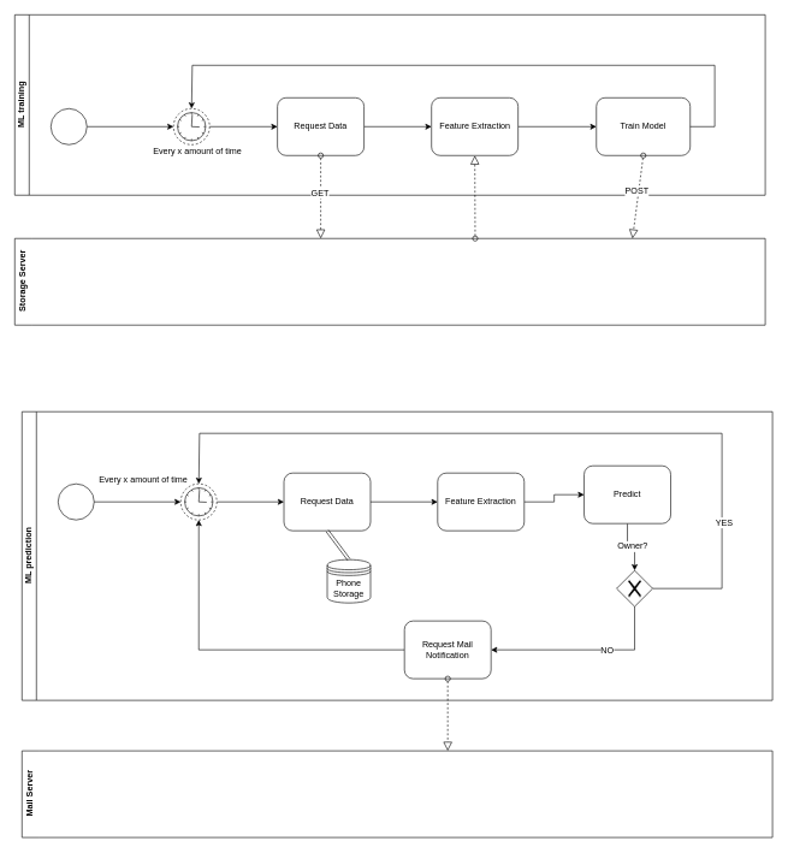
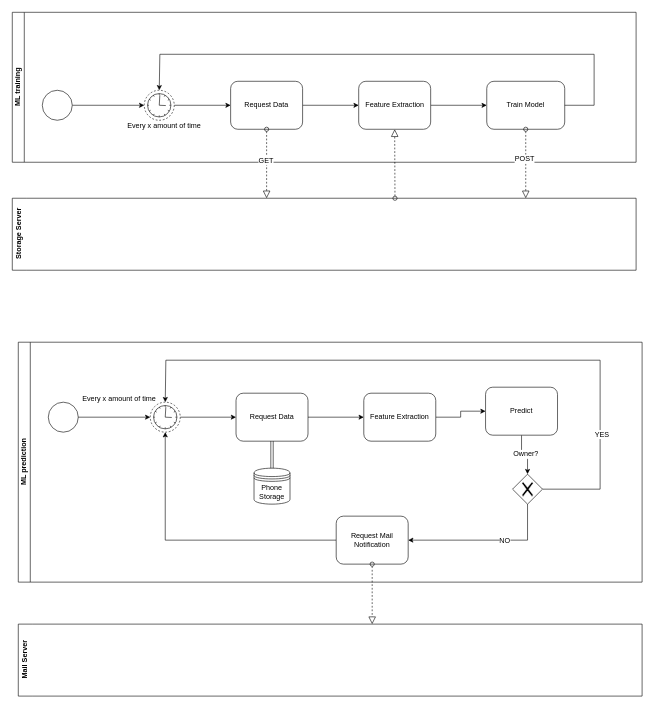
  <mxCell id="0" />
  <mxCell id="1" parent="0" />
  <mxCell id="2" style="edgeStyle=orthogonalEdgeStyle;rounded=0;orthogonalLoop=1;jettySize=auto;html=1;entryX=0;entryY=0.5;entryDx=0;entryDy=0;" edge="1" parent="1" source="3" target="5"><mxGeometry relative="1" as="geometry" /></mxCell>
  <mxCell id="3" value="" style="shape=mxgraph.bpmn.shape;html=1;verticalLabelPosition=bottom;labelBackgroundColor=#ffffff;verticalAlign=top;align=center;perimeter=ellipsePerimeter;outlineConnect=0;outline=standard;symbol=general;" vertex="1" parent="1"><mxGeometry x="70" y="150" width="50" height="50" as="geometry" /></mxCell>
  <mxCell id="4" style="edgeStyle=orthogonalEdgeStyle;rounded=0;orthogonalLoop=1;jettySize=auto;html=1;entryX=0;entryY=0.5;entryDx=0;entryDy=0;" edge="1" parent="1" source="5" target="7"><mxGeometry relative="1" as="geometry" /></mxCell>
  <mxCell id="5" value="" style="shape=mxgraph.bpmn.shape;html=1;verticalLabelPosition=bottom;labelBackgroundColor=#ffffff;verticalAlign=top;align=center;perimeter=ellipsePerimeter;outlineConnect=0;outline=eventNonint;symbol=timer;" vertex="1" parent="1"><mxGeometry x="240" y="150" width="50" height="50" as="geometry" /></mxCell>
  <mxCell id="6" style="edgeStyle=orthogonalEdgeStyle;rounded=0;orthogonalLoop=1;jettySize=auto;html=1;exitX=1;exitY=0.5;exitDx=0;exitDy=0;entryX=0;entryY=0.5;entryDx=0;entryDy=0;" edge="1" parent="1" source="7" target="9"><mxGeometry relative="1" as="geometry" /></mxCell>
  <mxCell id="7" value="Request Data" style="shape=ext;rounded=1;html=1;whiteSpace=wrap;" vertex="1" parent="1"><mxGeometry x="384" y="135" width="120" height="80" as="geometry" /></mxCell>
  <mxCell id="8" style="edgeStyle=orthogonalEdgeStyle;rounded=0;orthogonalLoop=1;jettySize=auto;html=1;entryX=0;entryY=0.5;entryDx=0;entryDy=0;" edge="1" parent="1" source="9" target="14"><mxGeometry relative="1" as="geometry" /></mxCell>
  <mxCell id="9" value="Feature Extraction" style="shape=ext;rounded=1;html=1;whiteSpace=wrap;" vertex="1" parent="1"><mxGeometry x="597.5" y="135" width="120" height="80" as="geometry" /></mxCell>
  <mxCell id="10" value="ML training" style="swimlane;html=1;horizontal=0;startSize=20;" vertex="1" parent="1"><mxGeometry x="20" y="20" width="1040" height="250" as="geometry" /></mxCell>
  <mxCell id="11" value="" style="startArrow=oval;startFill=0;startSize=7;endArrow=block;endFill=0;endSize=10;dashed=1;html=1;exitX=0.5;exitY=1;exitDx=0;exitDy=0;" edge="1" parent="10" source="7"><mxGeometry width="100" relative="1" as="geometry"><mxPoint x="380" y="250" as="sourcePoint" /><mxPoint x="424" y="310" as="targetPoint" /></mxGeometry></mxCell>
  <mxCell id="12" value="GET" style="text;html=1;resizable=0;points=[];align=center;verticalAlign=middle;labelBackgroundColor=#ffffff;" vertex="1" connectable="0" parent="11"><mxGeometry x="-0.121" y="-2" relative="1" as="geometry"><mxPoint as="offset" /></mxGeometry></mxCell>
  <mxCell id="13" value="Every x amount of time" style="text;html=1;resizable=0;points=[];autosize=1;align=left;verticalAlign=top;spacingTop=-4;" vertex="1" parent="10"><mxGeometry x="190" y="180" width="140" height="10" as="geometry" /></mxCell>
- <mxCell id="14" value="Train Model" style="shape=ext;rounded=1;html=1;whiteSpace=wrap;" vertex="1" parent="10"><mxGeometry x="806" y="115" width="130" height="80" as="geometry" /></mxCell>
+ <mxCell id="14" value="Train Model" style="shape=ext;rounded=1;html=1;whiteSpace=wrap;" vertex="1" parent="10"><mxGeometry x="791" y="115" width="130" height="80" as="geometry" /></mxCell>
  <mxCell id="15" value="" style="startArrow=oval;startFill=0;startSize=7;endArrow=block;endFill=0;endSize=10;dashed=1;html=1;exitX=0.5;exitY=1;exitDx=0;exitDy=0;" edge="1" parent="10" source="14"><mxGeometry width="100" relative="1" as="geometry"><mxPoint x="856" y="290" as="sourcePoint" /><mxPoint x="856" y="310" as="targetPoint" /></mxGeometry></mxCell>
  <mxCell id="16" value="POST" style="text;html=1;resizable=0;points=[];align=center;verticalAlign=middle;labelBackgroundColor=#ffffff;" vertex="1" connectable="0" parent="15"><mxGeometry x="-0.148" y="-3" relative="1" as="geometry"><mxPoint as="offset" /></mxGeometry></mxCell>
  <mxCell id="17" value="Storage Server" style="swimlane;html=1;horizontal=0;swimlaneLine=0;" vertex="1" parent="1"><mxGeometry x="20" y="330" width="1040" height="120" as="geometry" /></mxCell>
  <mxCell id="18" value="" style="startArrow=oval;startFill=0;startSize=7;endArrow=block;endFill=0;endSize=10;dashed=1;html=1;entryX=0.5;entryY=1;entryDx=0;entryDy=0;" edge="1" parent="1" target="9"><mxGeometry width="100" relative="1" as="geometry"><mxPoint x="658" y="330" as="sourcePoint" /><mxPoint x="720" y="510" as="targetPoint" /></mxGeometry></mxCell>
  <mxCell id="19" style="edgeStyle=orthogonalEdgeStyle;rounded=0;orthogonalLoop=1;jettySize=auto;html=1;entryX=0.5;entryY=0;entryDx=0;entryDy=0;" edge="1" parent="1" source="14" target="5"><mxGeometry relative="1" as="geometry"><Array as="points"><mxPoint x="990" y="175" /><mxPoint x="990" y="90" /><mxPoint x="266" y="90" /></Array></mxGeometry></mxCell>
  <mxCell id="20" value="ML prediction" style="swimlane;html=1;horizontal=0;startSize=20;" vertex="1" parent="1"><mxGeometry x="30" y="570" width="1040" height="400" as="geometry" /></mxCell>
  <mxCell id="21" value="" style="shape=mxgraph.bpmn.shape;html=1;verticalLabelPosition=bottom;labelBackgroundColor=#ffffff;verticalAlign=top;align=center;perimeter=ellipsePerimeter;outlineConnect=0;outline=standard;symbol=general;" vertex="1" parent="20"><mxGeometry x="50" y="100" width="50" height="50" as="geometry" /></mxCell>
  <mxCell id="22" style="edgeStyle=orthogonalEdgeStyle;rounded=0;orthogonalLoop=1;jettySize=auto;html=1;entryX=0;entryY=0.5;entryDx=0;entryDy=0;" edge="1" parent="20" source="23" target="27"><mxGeometry relative="1" as="geometry" /></mxCell>
  <mxCell id="23" value="" style="shape=mxgraph.bpmn.shape;html=1;verticalLabelPosition=bottom;labelBackgroundColor=#ffffff;verticalAlign=top;align=center;perimeter=ellipsePerimeter;outlineConnect=0;outline=eventNonint;symbol=timer;" vertex="1" parent="20"><mxGeometry x="220" y="100" width="50" height="50" as="geometry" /></mxCell>
  <mxCell id="24" style="edgeStyle=orthogonalEdgeStyle;rounded=0;orthogonalLoop=1;jettySize=auto;html=1;entryX=0;entryY=0.5;entryDx=0;entryDy=0;" edge="1" parent="20" source="21" target="23"><mxGeometry relative="1" as="geometry" /></mxCell>
  <mxCell id="25" value="Every x amount of time" style="text;html=1;resizable=0;points=[];autosize=1;align=left;verticalAlign=top;spacingTop=-4;" vertex="1" parent="20"><mxGeometry x="105" y="85" width="140" height="10" as="geometry" /></mxCell>
  <mxCell id="26" style="edgeStyle=orthogonalEdgeStyle;rounded=0;orthogonalLoop=1;jettySize=auto;html=1;entryX=0;entryY=0.5;entryDx=0;entryDy=0;" edge="1" parent="20" source="27" target="31"><mxGeometry relative="1" as="geometry" /></mxCell>
  <mxCell id="27" value="Request Data" style="shape=ext;rounded=1;html=1;whiteSpace=wrap;" vertex="1" parent="20"><mxGeometry x="363" y="85" width="120" height="80" as="geometry" /></mxCell>
- <mxCell id="28" value="Phone Storage" style="shape=datastore;whiteSpace=wrap;html=1;" vertex="1" parent="20"><mxGeometry x="423" y="205" width="60" height="60" as="geometry" /></mxCell>
+ <mxCell id="28" value="Phone Storage" style="shape=datastore;whiteSpace=wrap;html=1;" vertex="1" parent="20"><mxGeometry x="393" y="210" width="60" height="60" as="geometry" /></mxCell>
  <mxCell id="29" value="" style="shape=link;html=1;exitX=0.5;exitY=1;exitDx=0;exitDy=0;entryX=0.5;entryY=0;entryDx=0;entryDy=0;" edge="1" parent="20" source="27" target="28"><mxGeometry width="100" relative="1" as="geometry"><mxPoint x="510" y="190" as="sourcePoint" /><mxPoint x="610" y="190" as="targetPoint" /></mxGeometry></mxCell>
  <mxCell id="30" style="edgeStyle=orthogonalEdgeStyle;rounded=0;orthogonalLoop=1;jettySize=auto;html=1;entryX=0;entryY=0.5;entryDx=0;entryDy=0;" edge="1" parent="20" source="31" target="34"><mxGeometry relative="1" as="geometry" /></mxCell>
  <mxCell id="31" value="Feature Extraction" style="shape=ext;rounded=1;html=1;whiteSpace=wrap;" vertex="1" parent="20"><mxGeometry x="576" y="85" width="120" height="80" as="geometry" /></mxCell>
  <mxCell id="32" style="edgeStyle=orthogonalEdgeStyle;rounded=0;orthogonalLoop=1;jettySize=auto;html=1;entryX=0.5;entryY=0;entryDx=0;entryDy=0;" edge="1" parent="20" source="34" target="39"><mxGeometry relative="1" as="geometry" /></mxCell>
  <mxCell id="33" value="Owner?" style="text;html=1;resizable=0;points=[];align=center;verticalAlign=middle;labelBackgroundColor=#ffffff;" vertex="1" connectable="0" parent="32"><mxGeometry x="0.046" y="1" relative="1" as="geometry"><mxPoint as="offset" /></mxGeometry></mxCell>
  <mxCell id="34" value="Predict" style="shape=ext;rounded=1;html=1;whiteSpace=wrap;" vertex="1" parent="20"><mxGeometry x="779" y="75" width="120" height="80" as="geometry" /></mxCell>
  <mxCell id="35" style="edgeStyle=orthogonalEdgeStyle;rounded=0;orthogonalLoop=1;jettySize=auto;html=1;entryX=0.5;entryY=0;entryDx=0;entryDy=0;" edge="1" parent="20" source="39" target="23"><mxGeometry relative="1" as="geometry"><Array as="points"><mxPoint x="970" y="245" /><mxPoint x="970" y="30" /><mxPoint x="246" y="30" /></Array></mxGeometry></mxCell>
  <mxCell id="36" value="YES" style="text;html=1;resizable=0;points=[];align=center;verticalAlign=middle;labelBackgroundColor=#ffffff;" vertex="1" connectable="0" parent="35"><mxGeometry x="-0.659" y="-2" relative="1" as="geometry"><mxPoint as="offset" /></mxGeometry></mxCell>
  <mxCell id="37" style="edgeStyle=orthogonalEdgeStyle;rounded=0;orthogonalLoop=1;jettySize=auto;html=1;entryX=1;entryY=0.5;entryDx=0;entryDy=0;" edge="1" parent="20" source="39" target="41"><mxGeometry relative="1" as="geometry"><Array as="points"><mxPoint x="849" y="330" /></Array></mxGeometry></mxCell>
  <mxCell id="38" value="NO" style="text;html=1;resizable=0;points=[];align=center;verticalAlign=middle;labelBackgroundColor=#ffffff;" vertex="1" connectable="0" parent="37"><mxGeometry x="-0.916" relative="1" as="geometry"><mxPoint x="-38.5" y="50" as="offset" /></mxGeometry></mxCell>
  <mxCell id="39" value="" style="shape=mxgraph.bpmn.shape;html=1;verticalLabelPosition=bottom;labelBackgroundColor=#ffffff;verticalAlign=top;align=center;perimeter=rhombusPerimeter;background=gateway;outlineConnect=0;outline=none;symbol=exclusiveGw;" vertex="1" parent="20"><mxGeometry x="824" y="220" width="50" height="50" as="geometry" /></mxCell>
  <mxCell id="40" style="edgeStyle=orthogonalEdgeStyle;rounded=0;orthogonalLoop=1;jettySize=auto;html=1;" edge="1" parent="20" source="41" target="23"><mxGeometry relative="1" as="geometry" /></mxCell>
  <mxCell id="41" value="Request Mail Notification" style="shape=ext;rounded=1;html=1;whiteSpace=wrap;" vertex="1" parent="20"><mxGeometry x="530" y="290" width="120" height="80" as="geometry" /></mxCell>
  <mxCell id="42" value="" style="startArrow=oval;startFill=0;startSize=7;endArrow=block;endFill=0;endSize=10;dashed=1;html=1;exitX=0.5;exitY=1;exitDx=0;exitDy=0;" edge="1" parent="1" source="41"><mxGeometry width="100" relative="1" as="geometry"><mxPoint x="610" y="1020" as="sourcePoint" /><mxPoint x="620" y="1040" as="targetPoint" /></mxGeometry></mxCell>
  <mxCell id="43" value="Mail Server" style="swimlane;html=1;horizontal=0;swimlaneLine=0;" vertex="1" parent="1"><mxGeometry x="30" y="1040" width="1040" height="120" as="geometry" /></mxCell>
